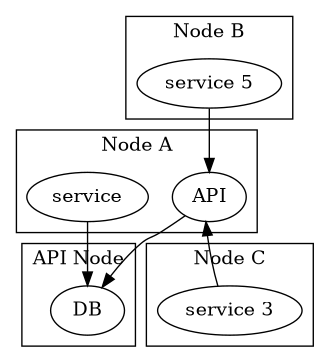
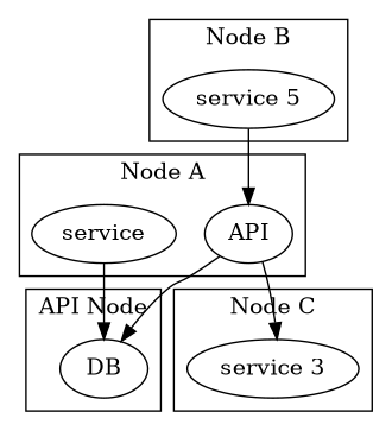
  digraph {
    DB
    service
    API
    n4 [label="service 5"]
    "service 3"
    subgraph cluster_1 {
      label="API Node"
      DB
    }
    subgraph cluster_2 {
      label="Node A"
      service
      API
    }
    subgraph cluster_3 {
      label="Node B"
      n4
    }
    subgraph cluster_4 {
      label="Node C"
      "service 3"
    }
    service -> DB
    API -> DB
    n4 -> API
-   "service 3" -> API
+   API -> "service 3"
  }
